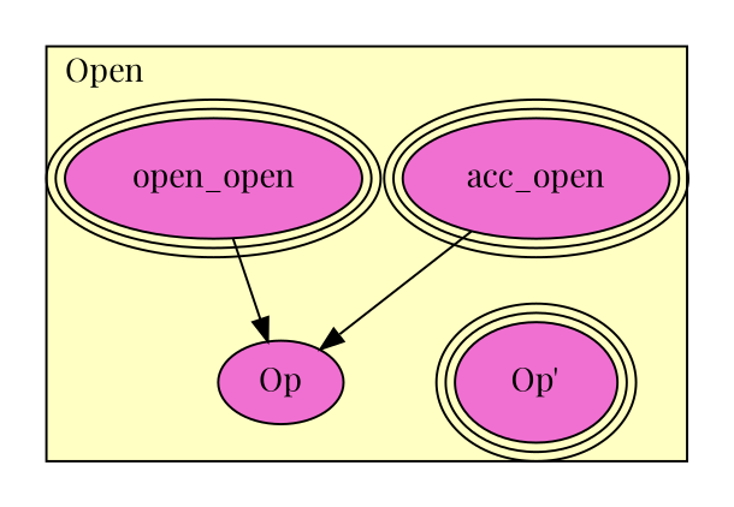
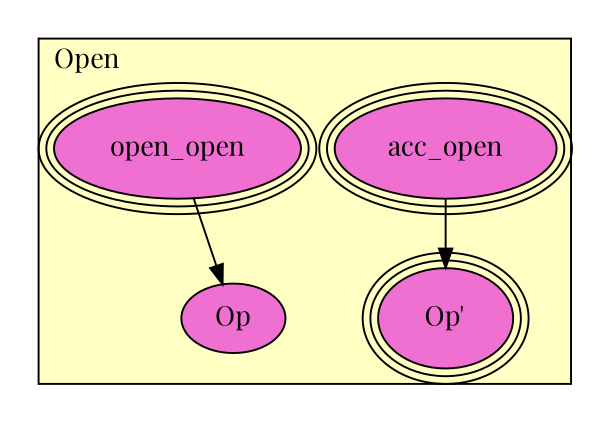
  digraph {
    fontname="Playfair Display"
    node [fillcolor="#F070D1" fontname="Playfair Display" peripheries=3 style=filled]
    edge [fontname="Playfair Display"]
    n1 [label="Op'"]
    n2 [label=acc_open]
    n3 [label=open_open]
    n4 [label=Op peripheries=""]
    subgraph cluster_1 {
      fillcolor="#FFFFC3"
      label=Open
      labeljust=l
      style=filled
      n1
      n2
      n3
      n4
    }
-   n2 -> n4
+   n2 -> n1
    n3 -> n4
  }
